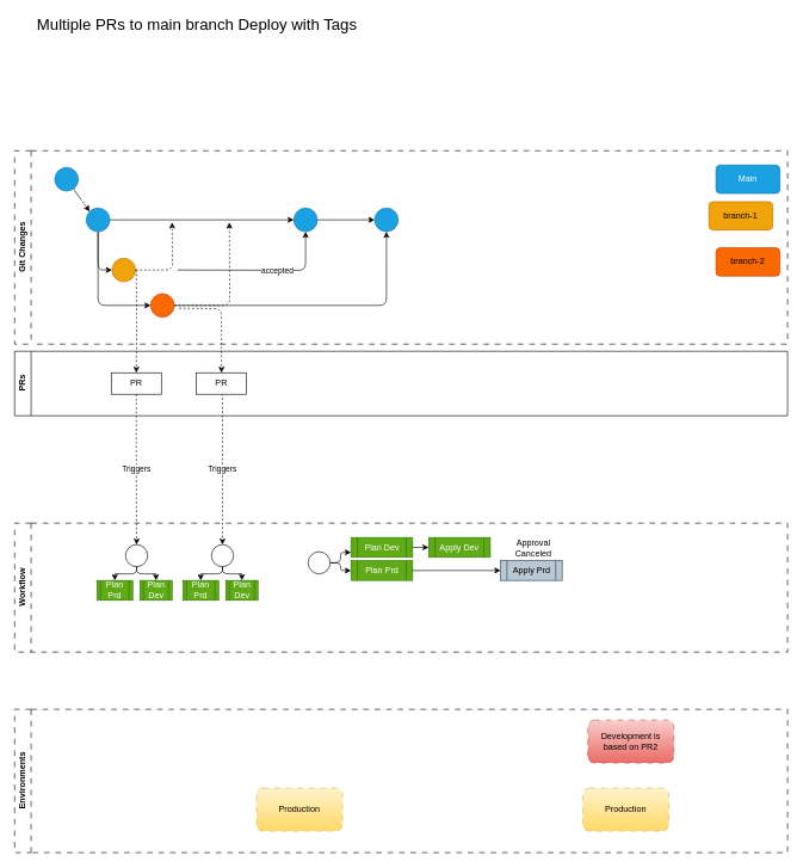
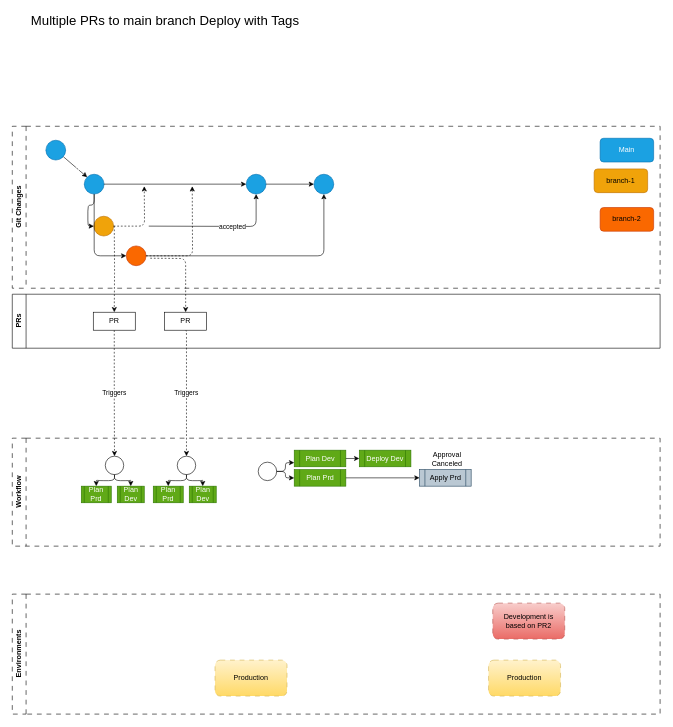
  <mxCell id="0" />
  <mxCell id="1" parent="0" />
  <mxCell id="2" value="Triggers" style="edgeStyle=orthogonalEdgeStyle;html=1;dashed=1;exitX=0.5;exitY=1;exitDx=0;exitDy=0;" parent="1" source="50" target="14" edge="1"><mxGeometry relative="1" as="geometry"><mxPoint x="898.769" y="741.489" as="targetPoint" /><mxPoint x="255" y="550" as="sourcePoint" /></mxGeometry></mxCell>
  <mxCell id="3" value="Workflow" style="swimlane;horizontal=0;whiteSpace=wrap;html=1;dashed=1;dashPattern=8 8;glass=0;fillStyle=auto;swimlaneFillColor=none;gradientColor=none;" parent="1" vertex="1"><mxGeometry x="20" y="730" width="1080" height="180" as="geometry"><mxRectangle x="260" y="420" width="40" height="80" as="alternateBounds" /></mxGeometry></mxCell>
  <mxCell id="4" value="" style="ellipse;whiteSpace=wrap;html=1;aspect=fixed;" vertex="1" parent="3"><mxGeometry x="410" y="40" width="30.77" height="30.77" as="geometry" /></mxCell>
  <mxCell id="5" value="Plan Dev" style="shape=process;whiteSpace=wrap;html=1;backgroundOutline=1;fillColor=#60a917;fontColor=#ffffff;strokeColor=#2D7600;" vertex="1" parent="3"><mxGeometry x="470" y="20" width="86.087" height="27.692" as="geometry" /></mxCell>
  <mxCell id="6" style="edgeStyle=orthogonalEdgeStyle;html=1;entryX=0;entryY=0.75;entryDx=0;entryDy=0;" edge="1" parent="3" source="4" target="5"><mxGeometry relative="1" as="geometry" /></mxCell>
  <mxCell id="7" value="Plan Prd" style="shape=process;whiteSpace=wrap;html=1;backgroundOutline=1;fillColor=#60a917;fontColor=#ffffff;strokeColor=#2D7600;" vertex="1" parent="3"><mxGeometry x="470" y="52.308" width="86.087" height="27.692" as="geometry" /></mxCell>
  <mxCell id="8" style="edgeStyle=orthogonalEdgeStyle;html=1;" edge="1" parent="3" source="4" target="7"><mxGeometry relative="1" as="geometry" /></mxCell>
- <mxCell id="9" value="Apply Dev" style="shape=process;whiteSpace=wrap;html=1;backgroundOutline=1;fillColor=#60a917;fontColor=#ffffff;strokeColor=#2D7600;" vertex="1" parent="3"><mxGeometry x="578.478" y="20" width="86.087" height="27.692" as="geometry" /></mxCell>
+ <mxCell id="9" value="Deploy Dev" style="shape=process;whiteSpace=wrap;html=1;backgroundOutline=1;fillColor=#60a917;fontColor=#ffffff;strokeColor=#2D7600;" vertex="1" parent="3"><mxGeometry x="578.478" y="20" width="86.087" height="27.692" as="geometry" /></mxCell>
  <mxCell id="10" value="" style="edgeStyle=orthogonalEdgeStyle;html=1;" edge="1" parent="3" source="5" target="9"><mxGeometry relative="1" as="geometry" /></mxCell>
  <mxCell id="11" value="Apply Prd" style="shape=process;whiteSpace=wrap;html=1;backgroundOutline=1;fillColor=#bac8d3;strokeColor=#23445d;" vertex="1" parent="3"><mxGeometry x="678.913" y="52.308" width="86.087" height="27.692" as="geometry" /></mxCell>
  <mxCell id="12" value="" style="edgeStyle=orthogonalEdgeStyle;html=1;" edge="1" parent="3" source="7" target="11"><mxGeometry relative="1" as="geometry" /></mxCell>
  <mxCell id="13" value="Approval Canceled" style="text;html=1;strokeColor=none;fillColor=none;align=center;verticalAlign=middle;whiteSpace=wrap;rounded=0;" vertex="1" parent="3"><mxGeometry x="695" y="20" width="60" height="30" as="geometry" /></mxCell>
  <mxCell id="14" value="" style="ellipse;whiteSpace=wrap;html=1;aspect=fixed;" parent="3" vertex="1"><mxGeometry x="155" y="30" width="30.77" height="30.77" as="geometry" /></mxCell>
  <mxCell id="15" value="Plan Dev" style="shape=process;whiteSpace=wrap;html=1;backgroundOutline=1;fillColor=#60a917;fontColor=#ffffff;strokeColor=#2D7600;" parent="3" vertex="1"><mxGeometry x="175" y="80" width="45" height="27.69" as="geometry" /></mxCell>
  <mxCell id="16" style="edgeStyle=orthogonalEdgeStyle;html=1;entryX=0.5;entryY=0;entryDx=0;entryDy=0;exitX=0.5;exitY=1;exitDx=0;exitDy=0;" parent="3" source="14" target="15" edge="1"><mxGeometry relative="1" as="geometry" /></mxCell>
  <mxCell id="17" value="Plan Prd" style="shape=process;whiteSpace=wrap;html=1;backgroundOutline=1;fillColor=#60a917;fontColor=#ffffff;strokeColor=#2D7600;" parent="3" vertex="1"><mxGeometry x="115" y="80" width="50" height="27.69" as="geometry" /></mxCell>
  <mxCell id="18" style="edgeStyle=orthogonalEdgeStyle;html=1;exitX=0.5;exitY=1;exitDx=0;exitDy=0;" parent="3" source="14" target="17" edge="1"><mxGeometry relative="1" as="geometry" /></mxCell>
  <mxCell id="19" value="" style="ellipse;whiteSpace=wrap;html=1;aspect=fixed;" vertex="1" parent="3"><mxGeometry x="275" y="30" width="30.77" height="30.77" as="geometry" /></mxCell>
  <mxCell id="20" value="Plan Dev" style="shape=process;whiteSpace=wrap;html=1;backgroundOutline=1;fillColor=#60a917;fontColor=#ffffff;strokeColor=#2D7600;" vertex="1" parent="3"><mxGeometry x="295" y="80" width="45" height="27.69" as="geometry" /></mxCell>
  <mxCell id="21" style="edgeStyle=orthogonalEdgeStyle;html=1;entryX=0.5;entryY=0;entryDx=0;entryDy=0;exitX=0.5;exitY=1;exitDx=0;exitDy=0;" edge="1" parent="3" source="19" target="20"><mxGeometry relative="1" as="geometry" /></mxCell>
  <mxCell id="22" value="Plan Prd" style="shape=process;whiteSpace=wrap;html=1;backgroundOutline=1;fillColor=#60a917;fontColor=#ffffff;strokeColor=#2D7600;" vertex="1" parent="3"><mxGeometry x="235" y="80" width="50" height="27.69" as="geometry" /></mxCell>
  <mxCell id="23" style="edgeStyle=orthogonalEdgeStyle;html=1;exitX=0.5;exitY=1;exitDx=0;exitDy=0;" edge="1" parent="3" source="19" target="22"><mxGeometry relative="1" as="geometry" /></mxCell>
  <mxCell id="24" value="Triggers" style="edgeStyle=orthogonalEdgeStyle;html=1;dashed=1;exitX=0.5;exitY=1;exitDx=0;exitDy=0;entryX=0.5;entryY=0;entryDx=0;entryDy=0;" parent="1" source="51" target="19" edge="1"><mxGeometry relative="1" as="geometry"><mxPoint x="283" y="780" as="targetPoint" /><Array as="points"><mxPoint x="310" y="550" /><mxPoint x="310" y="760" /></Array><mxPoint x="283" y="550" as="sourcePoint" /></mxGeometry></mxCell>
  <mxCell id="25" value="Git Changes" style="swimlane;horizontal=0;whiteSpace=wrap;html=1;glass=0;dashed=1;dashPattern=8 8;fillStyle=auto;gradientColor=none;" parent="1" vertex="1"><mxGeometry x="20" y="210" width="1080" height="270" as="geometry" /></mxCell>
  <mxCell id="26" value="Main" style="rounded=1;whiteSpace=wrap;html=1;fillColor=#1ba1e2;fontColor=#ffffff;strokeColor=#006EAF;" parent="25" vertex="1"><mxGeometry x="979.999" y="20" width="89.231" height="39.574" as="geometry" /></mxCell>
  <mxCell id="27" value="branch-1" style="rounded=1;whiteSpace=wrap;html=1;fillColor=#f0a30a;fontColor=#000000;strokeColor=#BD7000;" parent="25" vertex="1"><mxGeometry x="969.999" y="71.064" width="89.231" height="39.574" as="geometry" /></mxCell>
  <mxCell id="28" value="branch-2" style="rounded=1;whiteSpace=wrap;html=1;fillColor=#fa6800;fontColor=#000000;strokeColor=#C73500;" parent="25" vertex="1"><mxGeometry x="979.999" y="135.426" width="89.231" height="39.574" as="geometry" /></mxCell>
  <mxCell id="29" style="edgeStyle=none;html=1;entryX=0;entryY=0;entryDx=0;entryDy=0;" edge="1" parent="25" source="30" target="38"><mxGeometry relative="1" as="geometry" /></mxCell>
  <mxCell id="30" value="Main" style="ellipse;whiteSpace=wrap;html=1;aspect=fixed;fillColor=#1ba1e2;fontColor=#ffffff;strokeColor=#006EAF;align=center;verticalAlign=bottom;labelPosition=center;verticalLabelPosition=top;" parent="25" vertex="1"><mxGeometry x="56" y="23.298" width="32.979" height="32.979" as="geometry" /></mxCell>
  <mxCell id="31" value="" style="ellipse;whiteSpace=wrap;html=1;aspect=fixed;fillColor=#f0a30a;fontColor=#000000;strokeColor=#BD7000;align=center;verticalAlign=bottom;labelPosition=center;verticalLabelPosition=top;" parent="25" vertex="1"><mxGeometry x="136.003" y="150.002" width="32.979" height="32.979" as="geometry" /></mxCell>
  <mxCell id="32" style="edgeStyle=orthogonalEdgeStyle;html=1;entryX=0;entryY=0.5;entryDx=0;entryDy=0;exitX=0.5;exitY=1;exitDx=0;exitDy=0;" parent="25" source="38" target="31" edge="1"><mxGeometry relative="1" as="geometry" /></mxCell>
  <mxCell id="33" value="" style="ellipse;whiteSpace=wrap;html=1;aspect=fixed;fillColor=#fa6800;fontColor=#000000;strokeColor=#C73500;align=center;verticalAlign=bottom;labelPosition=center;verticalLabelPosition=top;" parent="25" vertex="1"><mxGeometry x="190.003" y="199.47" width="32.979" height="32.979" as="geometry" /></mxCell>
  <mxCell id="34" style="edgeStyle=orthogonalEdgeStyle;html=1;entryX=0;entryY=0.5;entryDx=0;entryDy=0;exitX=0.5;exitY=1;exitDx=0;exitDy=0;" parent="25" source="38" target="33" edge="1"><mxGeometry relative="1" as="geometry"><mxPoint x="100" y="130" as="sourcePoint" /></mxGeometry></mxCell>
  <mxCell id="35" style="edgeStyle=orthogonalEdgeStyle;html=1;entryX=0.5;entryY=1;entryDx=0;entryDy=0;" edge="1" parent="25" target="40"><mxGeometry relative="1" as="geometry"><mxPoint x="227.469" y="166.483" as="sourcePoint" /></mxGeometry></mxCell>
  <mxCell id="36" value="accepted" style="edgeLabel;html=1;align=center;verticalAlign=middle;resizable=0;points=[];" vertex="1" connectable="0" parent="35"><mxGeometry x="0.193" relative="1" as="geometry"><mxPoint as="offset" /></mxGeometry></mxCell>
  <mxCell id="37" style="edgeStyle=orthogonalEdgeStyle;html=1;dashed=1;exitX=1;exitY=0.5;exitDx=0;exitDy=0;" parent="25" source="31" edge="1"><mxGeometry relative="1" as="geometry"><mxPoint x="176" y="190" as="sourcePoint" /><mxPoint x="220" y="100" as="targetPoint" /></mxGeometry></mxCell>
- <mxCell id="38" value="deployment" style="ellipse;whiteSpace=wrap;html=1;aspect=fixed;fillColor=#1ba1e2;fontColor=#ffffff;strokeColor=#006EAF;align=center;verticalAlign=bottom;labelPosition=center;verticalLabelPosition=top;" vertex="1" parent="25"><mxGeometry x="100" y="79.998" width="32.979" height="32.979" as="geometry" /></mxCell>
+ <mxCell id="38" value="deployment" style="ellipse;whiteSpace=wrap;html=1;aspect=fixed;fillColor=#1ba1e2;fontColor=#ffffff;strokeColor=#006EAF;align=center;verticalAlign=bottom;labelPosition=center;verticalLabelPosition=top;" vertex="1" parent="25"><mxGeometry x="120" y="79.998" width="32.979" height="32.979" as="geometry" /></mxCell>
  <mxCell id="39" value="" style="edgeStyle=orthogonalEdgeStyle;html=1;" edge="1" parent="25" source="40" target="42"><mxGeometry relative="1" as="geometry" /></mxCell>
  <mxCell id="40" value="" style="ellipse;whiteSpace=wrap;html=1;aspect=fixed;fillColor=#1ba1e2;fontColor=#ffffff;strokeColor=#006EAF;align=center;verticalAlign=bottom;labelPosition=center;verticalLabelPosition=top;" vertex="1" parent="25"><mxGeometry x="389.999" y="79.998" width="32.979" height="32.979" as="geometry" /></mxCell>
  <mxCell id="41" value="" style="edgeStyle=none;html=1;" edge="1" parent="25" source="38" target="40"><mxGeometry relative="1" as="geometry" /></mxCell>
  <mxCell id="42" value="" style="ellipse;whiteSpace=wrap;html=1;aspect=fixed;fillColor=#1ba1e2;fontColor=#ffffff;strokeColor=#006EAF;align=center;verticalAlign=bottom;labelPosition=center;verticalLabelPosition=top;" vertex="1" parent="25"><mxGeometry x="502.977" y="79.998" width="32.979" height="32.979" as="geometry" /></mxCell>
  <mxCell id="43" style="edgeStyle=orthogonalEdgeStyle;html=1;entryX=0.5;entryY=1;entryDx=0;entryDy=0;" edge="1" parent="25" source="33" target="42"><mxGeometry relative="1" as="geometry"><mxPoint x="560" y="215.959" as="targetPoint" /></mxGeometry></mxCell>
  <mxCell id="44" value="Environments" style="swimlane;horizontal=0;whiteSpace=wrap;html=1;glass=0;dashed=1;dashPattern=8 8;fillStyle=auto;gradientColor=none;" parent="1" vertex="1"><mxGeometry x="20" y="990" width="1080" height="200" as="geometry" /></mxCell>
  <mxCell id="45" value="Development is based on PR2" style="rounded=1;whiteSpace=wrap;html=1;glass=0;dashed=1;dashPattern=8 8;fillStyle=auto;gradientColor=#ea6b66;fillColor=#f8cecc;strokeColor=#b85450;fontColor=#000000;" parent="44" vertex="1"><mxGeometry x="801" y="15" width="120" height="60" as="geometry" /></mxCell>
  <mxCell id="46" value="&lt;font color=&quot;#000000&quot;&gt;Production&lt;/font&gt;" style="rounded=1;whiteSpace=wrap;html=1;glass=0;dashed=1;dashPattern=8 8;fillStyle=auto;gradientColor=#ffd966;fillColor=#fff2cc;strokeColor=#d6b656;" parent="44" vertex="1"><mxGeometry x="338" y="110" width="120" height="60" as="geometry" /></mxCell>
  <mxCell id="47" value="&lt;font color=&quot;#000000&quot;&gt;Production&lt;/font&gt;" style="rounded=1;whiteSpace=wrap;html=1;glass=0;dashed=1;dashPattern=8 8;fillStyle=auto;gradientColor=#ffd966;fillColor=#fff2cc;strokeColor=#d6b656;" parent="44" vertex="1"><mxGeometry x="794" y="110" width="120" height="60" as="geometry" /></mxCell>
  <mxCell id="48" value="Multiple PRs to main branch Deploy with Tags" style="text;html=1;strokeColor=none;fillColor=none;align=center;verticalAlign=middle;whiteSpace=wrap;rounded=0;fontSize=22;" parent="1" vertex="1"><mxGeometry x="30" y="20" width="490" height="30" as="geometry" /></mxCell>
  <mxCell id="49" value="PRs" style="swimlane;horizontal=0;whiteSpace=wrap;html=1;" vertex="1" parent="1"><mxGeometry x="20" width="1080" height="90" as="geometry" y="490" /></mxCell>
  <mxCell id="50" value="PR" style="rounded=0;whiteSpace=wrap;html=1;" vertex="1" parent="49"><mxGeometry x="135" y="30" width="70" height="30" as="geometry" /></mxCell>
  <mxCell id="51" value="PR" style="rounded=0;whiteSpace=wrap;html=1;" vertex="1" parent="49"><mxGeometry x="254" y="30" width="70" height="30" as="geometry" /></mxCell>
  <mxCell id="52" style="edgeStyle=orthogonalEdgeStyle;html=1;entryX=0.5;entryY=0;entryDx=0;entryDy=0;dashed=1;" edge="1" parent="1" target="50"><mxGeometry relative="1" as="geometry"><mxPoint x="190" y="376" as="sourcePoint" /></mxGeometry></mxCell>
  <mxCell id="53" style="edgeStyle=orthogonalEdgeStyle;html=1;dashed=1;entryX=0.5;entryY=0;entryDx=0;entryDy=0;" parent="1" target="51" edge="1"><mxGeometry relative="1" as="geometry"><mxPoint x="296.08" y="426.131" as="targetPoint" /><mxPoint x="250" y="430" as="sourcePoint" /></mxGeometry></mxCell>
  <mxCell id="54" style="edgeStyle=orthogonalEdgeStyle;html=1;dashed=1;" edge="1" parent="1" source="33"><mxGeometry relative="1" as="geometry"><mxPoint x="320" y="310" as="targetPoint" /></mxGeometry></mxCell>
